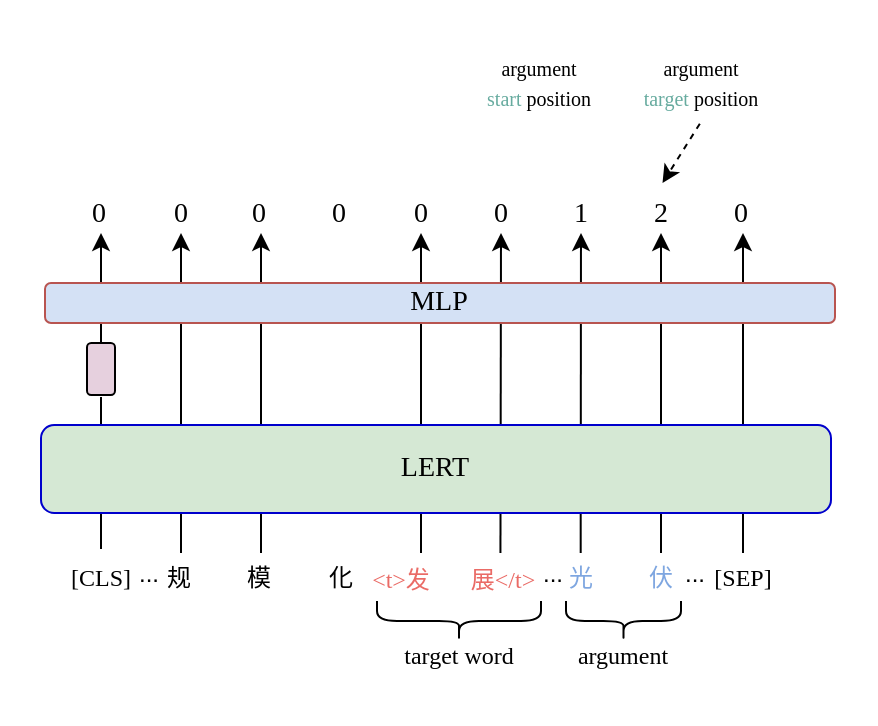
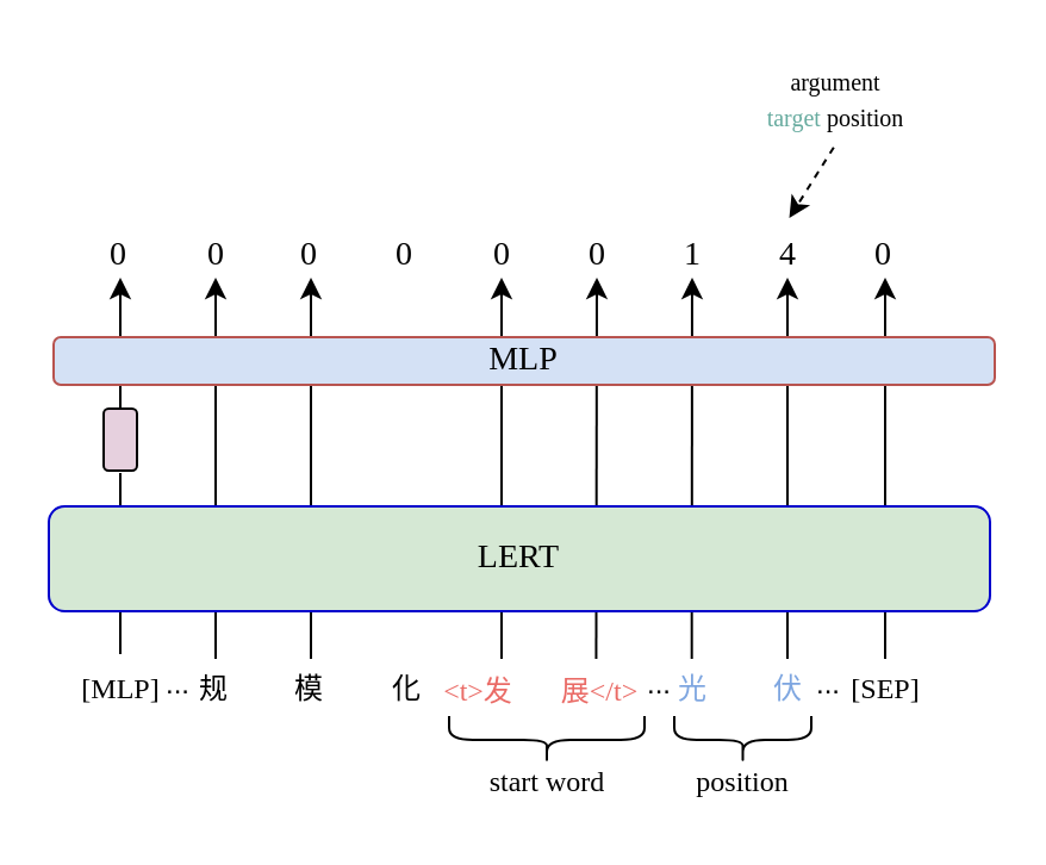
  <mxCell id="0" />
  <mxCell id="1" parent="0" />
  <mxCell id="2" value="" style="endArrow=classic;html=1;rounded=0;" parent="1" edge="1"><mxGeometry width="50" height="50" relative="1" as="geometry"><mxPoint x="330" y="276" as="sourcePoint" /><mxPoint x="330" y="116" as="targetPoint" /></mxGeometry></mxCell>
  <mxCell id="3" value="" style="endArrow=classic;html=1;rounded=0;" parent="1" edge="1"><mxGeometry width="50" height="50" relative="1" as="geometry"><mxPoint x="289.83" y="276" as="sourcePoint" /><mxPoint x="290" y="116" as="targetPoint" /></mxGeometry></mxCell>
  <mxCell id="4" value="" style="endArrow=classic;html=1;rounded=0;" parent="1" edge="1"><mxGeometry width="50" height="50" relative="1" as="geometry"><mxPoint x="210" y="276" as="sourcePoint" /><mxPoint x="210" y="116" as="targetPoint" /></mxGeometry></mxCell>
  <mxCell id="5" value="" style="endArrow=classic;html=1;rounded=0;" parent="1" edge="1"><mxGeometry width="50" height="50" relative="1" as="geometry"><mxPoint x="249.72" y="276" as="sourcePoint" /><mxPoint x="250" y="116" as="targetPoint" /></mxGeometry></mxCell>
- <mxCell id="6" value="&lt;font face=&quot;Georgia&quot;&gt;[CLS]&lt;/font&gt;" style="text;html=1;align=center;verticalAlign=middle;resizable=0;points=[];autosize=1;strokeColor=none;fillColor=none;" parent="1" vertex="1"><mxGeometry x="25" y="274" width="50" height="30" as="geometry" /></mxCell>
+ <mxCell id="6" value="&lt;font face=&quot;Georgia&quot;&gt;[MLP]&lt;/font&gt;" style="text;html=1;align=center;verticalAlign=middle;resizable=0;points=[];autosize=1;strokeColor=none;fillColor=none;" parent="1" vertex="1"><mxGeometry x="25" y="274" width="50" height="30" as="geometry" /></mxCell>
  <mxCell id="7" value="&lt;font color=&quot;#ea6b66&quot; face=&quot;宋体-简&quot;&gt;&lt;font style=&quot;vertical-align: inherit;&quot;&gt;&lt;font style=&quot;vertical-align: inherit;&quot;&gt;&amp;lt;t&amp;gt;发&lt;/font&gt;&lt;/font&gt;&lt;/font&gt;" style="text;html=1;align=center;verticalAlign=middle;resizable=0;points=[];autosize=1;strokeColor=none;fillColor=none;" parent="1" vertex="1"><mxGeometry x="174" y="276" width="52" height="27" as="geometry" /></mxCell>
  <mxCell id="8" value="&lt;font color=&quot;#ea6b66&quot; face=&quot;宋体-简&quot;&gt;&lt;font style=&quot;vertical-align: inherit;&quot;&gt;&lt;font style=&quot;vertical-align: inherit;&quot;&gt;展&amp;lt;/t&amp;gt;&lt;/font&gt;&lt;/font&gt;&lt;/font&gt;" style="text;html=1;align=center;verticalAlign=middle;resizable=0;points=[];autosize=1;strokeColor=none;fillColor=none;" parent="1" vertex="1"><mxGeometry x="222" y="276" width="57" height="27" as="geometry" /></mxCell>
  <mxCell id="9" value="..." style="text;html=1;align=center;verticalAlign=middle;resizable=0;points=[];autosize=1;strokeColor=none;fillColor=none;" parent="1" vertex="1"><mxGeometry x="60" y="274" width="28" height="26" as="geometry" /></mxCell>
  <mxCell id="10" value="&lt;font color=&quot;#7ea6e0&quot;&gt;&lt;font style=&quot;vertical-align: inherit;&quot;&gt;&lt;font style=&quot;vertical-align: inherit;&quot;&gt;&lt;font style=&quot;vertical-align: inherit;&quot;&gt;&lt;font style=&quot;vertical-align: inherit;&quot;&gt;&lt;font style=&quot;vertical-align: inherit;&quot;&gt;&lt;font style=&quot;vertical-align: inherit;&quot;&gt;光&lt;/font&gt;&lt;/font&gt;&lt;/font&gt;&lt;/font&gt;&lt;/font&gt;&lt;/font&gt;&lt;/font&gt;" style="text;html=1;align=center;verticalAlign=middle;resizable=0;points=[];autosize=1;strokeColor=none;fillColor=none;fontFamily=宋体-简;" parent="1" vertex="1"><mxGeometry x="275" y="276" width="30" height="26" as="geometry" /></mxCell>
  <mxCell id="11" value="&lt;font color=&quot;#7ea6e0&quot;&gt;&lt;font style=&quot;vertical-align: inherit;&quot;&gt;&lt;font style=&quot;vertical-align: inherit;&quot;&gt;伏&lt;/font&gt;&lt;/font&gt;&lt;/font&gt;" style="text;html=1;align=center;verticalAlign=middle;resizable=0;points=[];autosize=1;strokeColor=none;fillColor=none;fontFamily=宋体-简;" parent="1" vertex="1"><mxGeometry x="315" y="276" width="30" height="26" as="geometry" /></mxCell>
  <mxCell id="12" value="&lt;font style=&quot;vertical-align: inherit;&quot;&gt;&lt;font style=&quot;vertical-align: inherit;&quot;&gt;&lt;font style=&quot;vertical-align: inherit;&quot;&gt;&lt;font style=&quot;vertical-align: inherit;&quot;&gt;规&lt;/font&gt;&lt;/font&gt;&lt;/font&gt;&lt;/font&gt;" style="text;html=1;align=center;verticalAlign=middle;resizable=0;points=[];autosize=1;strokeColor=none;fillColor=none;fontFamily=宋体-简;" parent="1" vertex="1"><mxGeometry x="74" y="276" width="30" height="26" as="geometry" /></mxCell>
  <mxCell id="13" value="&lt;font style=&quot;vertical-align: inherit;&quot;&gt;&lt;font style=&quot;vertical-align: inherit;&quot;&gt;模&lt;/font&gt;&lt;/font&gt;" style="text;html=1;align=center;verticalAlign=middle;resizable=0;points=[];autosize=1;strokeColor=none;fillColor=none;fontFamily=宋体-简;" parent="1" vertex="1"><mxGeometry x="114" y="276" width="30" height="26" as="geometry" /></mxCell>
  <mxCell id="14" value="&lt;font style=&quot;vertical-align: inherit;&quot;&gt;&lt;font style=&quot;vertical-align: inherit;&quot;&gt;&lt;font style=&quot;vertical-align: inherit;&quot;&gt;&lt;font style=&quot;vertical-align: inherit;&quot;&gt;化&lt;/font&gt;&lt;/font&gt;&lt;/font&gt;&lt;/font&gt;" style="text;html=1;align=center;verticalAlign=middle;resizable=0;points=[];autosize=1;strokeColor=none;fillColor=none;fontFamily=宋体-简;" parent="1" vertex="1"><mxGeometry x="155" y="276" width="30" height="26" as="geometry" /></mxCell>
  <mxCell id="15" value="" style="endArrow=classic;html=1;rounded=0;" parent="1" edge="1"><mxGeometry width="50" height="50" relative="1" as="geometry"><mxPoint x="371" y="276" as="sourcePoint" /><mxPoint x="371" y="116" as="targetPoint" /></mxGeometry></mxCell>
  <mxCell id="16" value="" style="endArrow=classic;html=1;rounded=0;" parent="1" edge="1"><mxGeometry width="50" height="50" relative="1" as="geometry"><mxPoint x="130" y="276" as="sourcePoint" /><mxPoint x="130" y="116" as="targetPoint" /></mxGeometry></mxCell>
  <mxCell id="17" value="&lt;font face=&quot;Georgia&quot;&gt;[SEP]&lt;/font&gt;" style="text;html=1;align=center;verticalAlign=middle;resizable=0;points=[];autosize=1;strokeColor=none;fillColor=none;" parent="1" vertex="1"><mxGeometry x="346" y="274" width="50" height="30" as="geometry" /></mxCell>
  <mxCell id="18" value="..." style="text;html=1;align=center;verticalAlign=middle;resizable=0;points=[];autosize=1;strokeColor=none;fillColor=none;" parent="1" vertex="1"><mxGeometry x="333" y="274" width="28" height="26" as="geometry" /></mxCell>
  <mxCell id="19" value="" style="endArrow=classic;html=1;rounded=0;" parent="1" edge="1"><mxGeometry width="50" height="50" relative="1" as="geometry"><mxPoint x="90" y="276" as="sourcePoint" /><mxPoint x="90" y="116" as="targetPoint" /></mxGeometry></mxCell>
  <mxCell id="20" value="" style="endArrow=classic;html=1;rounded=0;" parent="1" edge="1" source="39"><mxGeometry width="50" height="50" relative="1" as="geometry"><mxPoint x="50" y="276" as="sourcePoint" /><mxPoint x="50" y="116" as="targetPoint" /></mxGeometry></mxCell>
  <mxCell id="21" value="" style="shape=curlyBracket;whiteSpace=wrap;html=1;rounded=1;flipH=1;labelPosition=right;verticalLabelPosition=middle;align=left;verticalAlign=middle;direction=north;" parent="1" vertex="1"><mxGeometry x="282.5" y="300" width="57.5" height="20" as="geometry" /></mxCell>
- <mxCell id="22" value="&lt;font face=&quot;Georgia&quot;&gt;argument&lt;/font&gt;" style="text;html=1;align=center;verticalAlign=middle;resizable=0;points=[];autosize=1;strokeColor=none;fillColor=none;" parent="1" vertex="1"><mxGeometry x="276.25" y="315" width="70" height="26" as="geometry" /></mxCell>
+ <mxCell id="22" value="&lt;font face=&quot;Georgia&quot;&gt;position&lt;/font&gt;" style="text;html=1;align=center;verticalAlign=middle;resizable=0;points=[];autosize=1;strokeColor=none;fillColor=none;" parent="1" vertex="1"><mxGeometry x="276.25" y="315" width="70" height="26" as="geometry" /></mxCell>
  <mxCell id="23" value="" style="shape=curlyBracket;whiteSpace=wrap;html=1;rounded=1;flipH=1;labelPosition=right;verticalLabelPosition=middle;align=left;verticalAlign=middle;direction=north;" parent="1" vertex="1"><mxGeometry x="188" y="300" width="82" height="20" as="geometry" /></mxCell>
- <mxCell id="24" value="&lt;font face=&quot;Georgia&quot;&gt;target word&lt;/font&gt;" style="text;html=1;align=center;verticalAlign=middle;resizable=0;points=[];autosize=1;strokeColor=none;fillColor=none;" parent="1" vertex="1"><mxGeometry x="189.5" y="315" width="79" height="26" as="geometry" /></mxCell>
+ <mxCell id="24" value="&lt;font face=&quot;Georgia&quot;&gt;start word&lt;/font&gt;" style="text;html=1;align=center;verticalAlign=middle;resizable=0;points=[];autosize=1;strokeColor=none;fillColor=none;" parent="1" vertex="1"><mxGeometry x="189.5" y="315" width="79" height="26" as="geometry" /></mxCell>
  <mxCell id="25" value="&lt;font face=&quot;Times New Roman&quot; style=&quot;font-size: 14px;&quot;&gt;0&lt;/font&gt;" style="text;html=1;align=center;verticalAlign=middle;resizable=0;points=[];autosize=1;strokeColor=none;fillColor=none;fontSize=14;" parent="1" vertex="1"><mxGeometry x="36" y="91" width="25" height="29" as="geometry" /></mxCell>
  <mxCell id="26" value="&lt;font face=&quot;Times New Roman&quot; style=&quot;font-size: 14px;&quot;&gt;0&lt;/font&gt;" style="text;html=1;align=center;verticalAlign=middle;resizable=0;points=[];autosize=1;strokeColor=none;fillColor=none;fontSize=14;" parent="1" vertex="1"><mxGeometry x="77" y="91" width="25" height="29" as="geometry" /></mxCell>
  <mxCell id="27" value="&lt;font face=&quot;Times New Roman&quot; style=&quot;font-size: 14px;&quot;&gt;0&lt;/font&gt;" style="text;html=1;align=center;verticalAlign=middle;resizable=0;points=[];autosize=1;strokeColor=none;fillColor=none;fontSize=14;" parent="1" vertex="1"><mxGeometry x="116.5" y="91" width="25" height="29" as="geometry" /></mxCell>
  <mxCell id="28" value="&lt;font face=&quot;Times New Roman&quot; style=&quot;font-size: 14px;&quot;&gt;0&lt;/font&gt;" style="text;html=1;align=center;verticalAlign=middle;resizable=0;points=[];autosize=1;strokeColor=none;fillColor=none;fontSize=14;" parent="1" vertex="1"><mxGeometry x="156.5" y="91" width="25" height="29" as="geometry" /></mxCell>
  <mxCell id="29" value="&lt;font face=&quot;Times New Roman&quot; style=&quot;font-size: 14px;&quot;&gt;0&lt;/font&gt;" style="text;html=1;align=center;verticalAlign=middle;resizable=0;points=[];autosize=1;strokeColor=none;fillColor=none;fontSize=14;" parent="1" vertex="1"><mxGeometry x="197" y="91" width="25" height="29" as="geometry" /></mxCell>
  <mxCell id="30" value="&lt;font face=&quot;Times New Roman&quot; style=&quot;font-size: 14px;&quot;&gt;0&lt;/font&gt;" style="text;html=1;align=center;verticalAlign=middle;resizable=0;points=[];autosize=1;strokeColor=none;fillColor=none;fontSize=14;" parent="1" vertex="1"><mxGeometry x="237.5" y="91" width="25" height="29" as="geometry" /></mxCell>
  <mxCell id="31" value="&lt;font face=&quot;Times New Roman&quot; style=&quot;font-size: 14px;&quot;&gt;1&lt;/font&gt;" style="text;html=1;align=center;verticalAlign=middle;resizable=0;points=[];autosize=1;strokeColor=none;fillColor=none;fontSize=14;" parent="1" vertex="1"><mxGeometry x="277.5" y="91" width="25" height="29" as="geometry" /></mxCell>
- <mxCell id="32" value="&lt;font face=&quot;Times New Roman&quot; style=&quot;font-size: 14px;&quot;&gt;2&lt;/font&gt;" style="text;html=1;align=center;verticalAlign=middle;resizable=0;points=[];autosize=1;strokeColor=none;fillColor=none;fontSize=14;" parent="1" vertex="1"><mxGeometry x="317.5" y="91" width="25" height="29" as="geometry" /></mxCell>
+ <mxCell id="32" value="&lt;font face=&quot;Times New Roman&quot; style=&quot;font-size: 14px;&quot;&gt;4&lt;/font&gt;" style="text;html=1;align=center;verticalAlign=middle;resizable=0;points=[];autosize=1;strokeColor=none;fillColor=none;fontSize=14;" parent="1" vertex="1"><mxGeometry x="317.5" y="91" width="25" height="29" as="geometry" /></mxCell>
  <mxCell id="33" value="&lt;font face=&quot;Times New Roman&quot; style=&quot;font-size: 14px;&quot;&gt;0&lt;/font&gt;" style="text;html=1;align=center;verticalAlign=middle;resizable=0;points=[];autosize=1;strokeColor=none;fillColor=none;fontSize=14;" parent="1" vertex="1"><mxGeometry x="357" y="91" width="25" height="29" as="geometry" /></mxCell>
  <mxCell id="34" value="&lt;font style=&quot;font-size: 14px;&quot; face=&quot;Georgia&quot;&gt;MLP&lt;/font&gt;" style="rounded=1;whiteSpace=wrap;html=1;fillColor=#d4e1f5;strokeColor=#b85450;" parent="1" vertex="1"><mxGeometry x="22" y="141" width="395" height="20" as="geometry" /></mxCell>
- <mxCell id="35" value="&lt;font style=&quot;font-size: 10px;&quot; face=&quot;Georgia&quot;&gt;argument&lt;br&gt;&lt;font color=&quot;#67ab9f&quot;&gt;start&lt;/font&gt; position&lt;/font&gt;" style="text;html=1;align=center;verticalAlign=middle;resizable=0;points=[];autosize=1;strokeColor=none;fillColor=none;" parent="1" vertex="1"><mxGeometry x="230.5" y="20" width="77" height="41" as="geometry" /></mxCell>
  <mxCell id="36" value="&lt;font style=&quot;font-size: 10px;&quot; face=&quot;Georgia&quot;&gt;argument&lt;br&gt;&lt;font color=&quot;#67ab9f&quot;&gt;target&lt;/font&gt; position&lt;/font&gt;" style="text;html=1;align=center;verticalAlign=middle;resizable=0;points=[];autosize=1;strokeColor=none;fillColor=none;" parent="1" vertex="1"><mxGeometry x="313.5" y="20" width="73" height="41" as="geometry" /></mxCell>
  <mxCell id="37" value="" style="endArrow=classic;html=1;rounded=0;entryX=0.5;entryY=0.043;entryDx=0;entryDy=0;entryPerimeter=0;dashed=1;exitX=0.492;exitY=1.009;exitDx=0;exitDy=0;exitPerimeter=0;" parent="1" source="36" edge="1"><mxGeometry width="50" height="50" relative="1" as="geometry"><mxPoint x="330.75" y="60" as="sourcePoint" /><mxPoint x="330.75" y="91" as="targetPoint" /></mxGeometry></mxCell>
  <mxCell id="38" value="&lt;font style=&quot;vertical-align: inherit;&quot;&gt;&lt;font style=&quot;vertical-align: inherit;&quot;&gt;...&lt;/font&gt;&lt;/font&gt;" style="text;html=1;align=center;verticalAlign=middle;resizable=0;points=[];autosize=1;strokeColor=none;fillColor=none;" parent="1" vertex="1"><mxGeometry x="262" y="274" width="28" height="26" as="geometry" /></mxCell>
  <mxCell id="39" value="" style="rounded=1;whiteSpace=wrap;html=1;fillColor=#E6D0DE;" vertex="1" parent="1"><mxGeometry x="43" y="171" width="14" height="26" as="geometry" /></mxCell>
  <mxCell id="40" value="" style="endArrow=none;html=1;rounded=0;" edge="1" parent="1" source="6"><mxGeometry width="50" height="50" relative="1" as="geometry"><mxPoint x="176" y="259" as="sourcePoint" /><mxPoint x="50" y="198" as="targetPoint" /></mxGeometry></mxCell>
  <mxCell id="41" value="&lt;font style=&quot;font-size: 14px;&quot; face=&quot;Georgia&quot;&gt;LERT&lt;/font&gt;" style="rounded=1;whiteSpace=wrap;html=1;fillColor=#d5e8d4;strokeColor=#0000CC;" parent="1" vertex="1"><mxGeometry x="20" y="212" width="395" height="44" as="geometry" /></mxCell>
